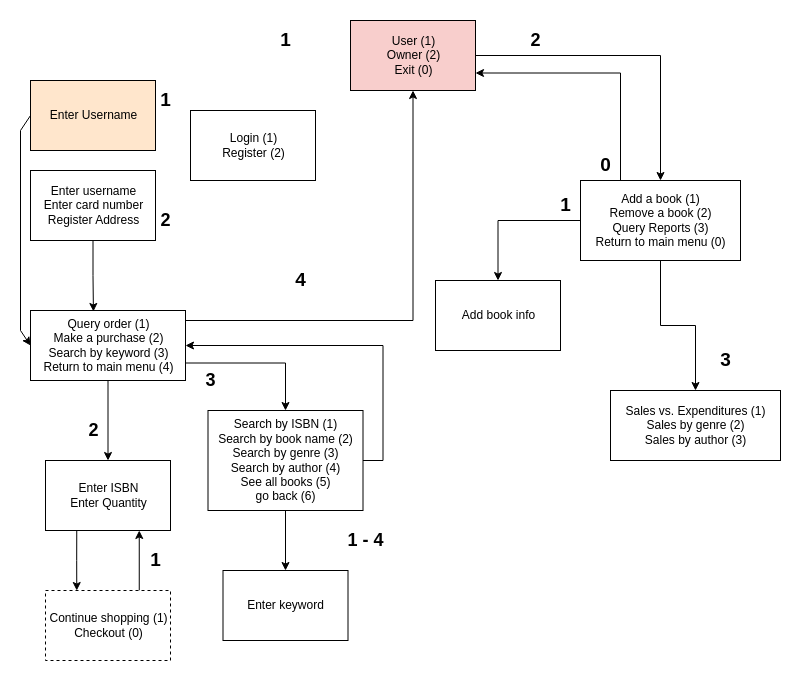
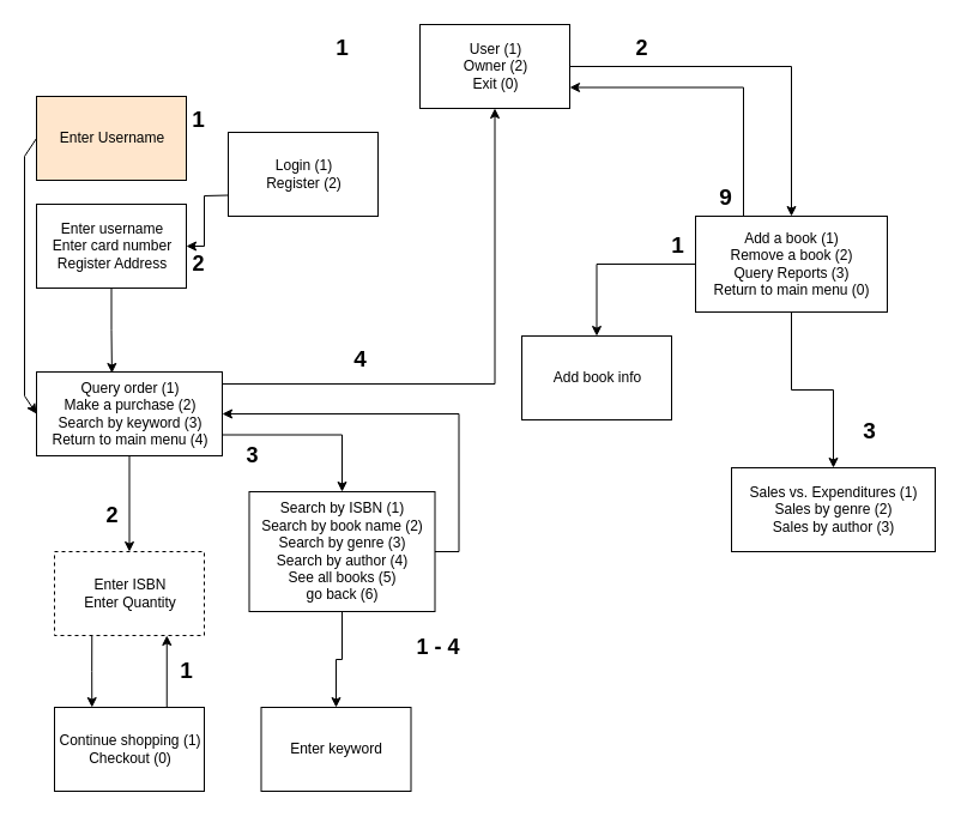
  <mxCell id="0" />
  <mxCell id="1" parent="0" />
  <mxCell id="2" style="edgeStyle=orthogonalEdgeStyle;rounded=0;orthogonalLoop=1;jettySize=auto;html=1;entryX=0.5;entryY=0;entryDx=0;entryDy=0;" edge="1" parent="1" source="3" target="9"><mxGeometry relative="1" as="geometry" /></mxCell>
- <mxCell id="3" value="User (1)&lt;br&gt;Owner (2)&lt;br&gt;Exit (0)" style="html=1;fillColor=#f8cecc;" vertex="1" parent="1"><mxGeometry x="350" y="20" width="125" height="70" as="geometry" /></mxCell>
+ <mxCell id="3" value="User (1)&lt;br&gt;Owner (2)&lt;br&gt;Exit (0)" style="html=1;" vertex="1" parent="1"><mxGeometry x="350" y="20" width="125" height="70" as="geometry" /></mxCell>
  <mxCell id="4" value="Login (1)&lt;br&gt;Register (2)" style="html=1;" vertex="1" parent="1"><mxGeometry x="190" y="110" width="125" height="70" as="geometry" /></mxCell>
  <mxCell id="5" value="&lt;b&gt;&lt;font style=&quot;font-size: 19px;&quot;&gt;1&lt;/font&gt;&lt;/b&gt;" style="text;html=1;align=center;verticalAlign=middle;resizable=0;points=[];autosize=1;strokeColor=none;fillColor=none;" vertex="1" parent="1"><mxGeometry x="270" y="20" width="30" height="40" as="geometry" /></mxCell>
  <mxCell id="6" style="edgeStyle=orthogonalEdgeStyle;rounded=0;orthogonalLoop=1;jettySize=auto;html=1;exitX=0;exitY=0.5;exitDx=0;exitDy=0;fontSize=14;entryX=0.5;entryY=0;entryDx=0;entryDy=0;" edge="1" parent="1" source="9" target="35"><mxGeometry relative="1" as="geometry"><mxPoint x="510" y="330" as="targetPoint" /></mxGeometry></mxCell>
  <mxCell id="7" style="edgeStyle=orthogonalEdgeStyle;rounded=0;orthogonalLoop=1;jettySize=auto;html=1;exitX=0.25;exitY=0;exitDx=0;exitDy=0;entryX=1;entryY=0.75;entryDx=0;entryDy=0;fontSize=14;" edge="1" parent="1" source="9" target="3"><mxGeometry relative="1" as="geometry" /></mxCell>
  <mxCell id="8" style="edgeStyle=orthogonalEdgeStyle;rounded=0;orthogonalLoop=1;jettySize=auto;html=1;entryX=0.5;entryY=0;entryDx=0;entryDy=0;fontSize=14;" edge="1" parent="1" source="9" target="38"><mxGeometry relative="1" as="geometry" /></mxCell>
  <mxCell id="9" value="Add a book (1)&lt;br&gt;Remove a book (2)&lt;br&gt;Query Reports (3)&lt;br&gt;Return to main menu (0)" style="html=1;" vertex="1" parent="1"><mxGeometry x="580" y="180" width="160" height="80" as="geometry" /></mxCell>
  <mxCell id="10" value="&lt;b&gt;&lt;font style=&quot;font-size: 18px;&quot;&gt;2&lt;/font&gt;&lt;/b&gt;" style="text;html=1;align=center;verticalAlign=middle;resizable=0;points=[];autosize=1;strokeColor=none;fillColor=none;" vertex="1" parent="1"><mxGeometry x="520" y="20" width="30" height="40" as="geometry" /></mxCell>
  <mxCell id="11" value="Enter Username" style="html=1;fillColor=#ffe6cc;" vertex="1" parent="1"><mxGeometry x="30" y="80" width="125" height="70" as="geometry" /></mxCell>
  <mxCell id="12" value="&lt;b&gt;&lt;font style=&quot;font-size: 19px;&quot;&gt;1&lt;/font&gt;&lt;/b&gt;" style="text;html=1;align=center;verticalAlign=middle;resizable=0;points=[];autosize=1;strokeColor=none;fillColor=none;" vertex="1" parent="1"><mxGeometry x="150" y="80" width="30" height="40" as="geometry" /></mxCell>
  <mxCell id="13" style="edgeStyle=orthogonalEdgeStyle;rounded=0;orthogonalLoop=1;jettySize=auto;html=1;entryX=0.406;entryY=0.014;entryDx=0;entryDy=0;entryPerimeter=0;fontSize=14;" edge="1" parent="1" source="14" target="19"><mxGeometry relative="1" as="geometry" /></mxCell>
  <mxCell id="14" value="Enter username&lt;br&gt;Enter card number&lt;br&gt;Register Address" style="html=1;" vertex="1" parent="1"><mxGeometry x="30" y="170" width="125" height="70" as="geometry" /></mxCell>
  <mxCell id="15" value="&lt;b&gt;&lt;font style=&quot;font-size: 18px;&quot;&gt;2&lt;/font&gt;&lt;/b&gt;" style="text;html=1;align=center;verticalAlign=middle;resizable=0;points=[];autosize=1;strokeColor=none;fillColor=none;" vertex="1" parent="1"><mxGeometry x="150" y="200" width="30" height="40" as="geometry" /></mxCell>
  <mxCell id="16" style="edgeStyle=orthogonalEdgeStyle;rounded=0;orthogonalLoop=1;jettySize=auto;html=1;entryX=0.5;entryY=1;entryDx=0;entryDy=0;fontSize=14;" edge="1" parent="1" source="19" target="3"><mxGeometry relative="1" as="geometry"><Array as="points"><mxPoint x="413" y="320" /></Array></mxGeometry></mxCell>
  <mxCell id="17" style="edgeStyle=orthogonalEdgeStyle;rounded=0;orthogonalLoop=1;jettySize=auto;html=1;exitX=1;exitY=0.75;exitDx=0;exitDy=0;entryX=0.5;entryY=0;entryDx=0;entryDy=0;fontSize=14;" edge="1" parent="1" source="19" target="31"><mxGeometry relative="1" as="geometry" /></mxCell>
  <mxCell id="18" style="edgeStyle=orthogonalEdgeStyle;rounded=0;orthogonalLoop=1;jettySize=auto;html=1;exitX=0.5;exitY=1;exitDx=0;exitDy=0;entryX=0.5;entryY=0;entryDx=0;entryDy=0;fontSize=14;" edge="1" parent="1" source="19" target="24"><mxGeometry relative="1" as="geometry" /></mxCell>
  <mxCell id="19" value="Query order (1)&lt;br&gt;Make a purchase (2)&lt;br&gt;Search by keyword (3)&lt;br&gt;Return to main menu (4)" style="html=1;" vertex="1" parent="1"><mxGeometry x="30" y="310" width="155" height="70" as="geometry" /></mxCell>
+ <mxCell id="20" value="" style="endArrow=classic;html=1;rounded=0;fontSize=14;exitX=0;exitY=0.75;exitDx=0;exitDy=0;entryX=1;entryY=0.5;entryDx=0;entryDy=0;" edge="1" parent="1" source="4" target="14"><mxGeometry width="50" height="50" relative="1" as="geometry"><mxPoint x="410" y="410" as="sourcePoint" /><mxPoint x="170" y="200" as="targetPoint" /><Array as="points"><mxPoint x="170" y="163" /><mxPoint x="170" y="205" /></Array></mxGeometry></mxCell>
  <mxCell id="21" value="" style="endArrow=classic;html=1;rounded=0;fontSize=14;exitX=0;exitY=0.5;exitDx=0;exitDy=0;entryX=0;entryY=0.5;entryDx=0;entryDy=0;" edge="1" parent="1" source="11" target="19"><mxGeometry width="50" height="50" relative="1" as="geometry"><mxPoint x="410" y="410" as="sourcePoint" /><mxPoint x="460" y="360" as="targetPoint" /><Array as="points"><mxPoint x="20" y="130" /><mxPoint x="20" y="330" /></Array></mxGeometry></mxCell>
- <mxCell id="22" value="&lt;b&gt;&lt;font style=&quot;font-size: 19px;&quot;&gt;4&lt;/font&gt;&lt;/b&gt;" style="text;html=1;align=center;verticalAlign=middle;resizable=0;points=[];autosize=1;strokeColor=none;fillColor=none;" vertex="1" parent="1"><mxGeometry x="285" y="260" width="30" height="40" as="geometry" /></mxCell>
+ <mxCell id="22" value="&lt;b&gt;&lt;font style=&quot;font-size: 19px;&quot;&gt;4&lt;/font&gt;&lt;/b&gt;" style="text;html=1;align=center;verticalAlign=middle;resizable=0;points=[];autosize=1;strokeColor=none;fillColor=none;" vertex="1" parent="1"><mxGeometry x="285" y="280" width="30" height="40" as="geometry" /></mxCell>
  <mxCell id="23" style="edgeStyle=orthogonalEdgeStyle;rounded=0;orthogonalLoop=1;jettySize=auto;html=1;exitX=0.25;exitY=1;exitDx=0;exitDy=0;entryX=0.25;entryY=0;entryDx=0;entryDy=0;fontSize=14;" edge="1" parent="1" source="24" target="27"><mxGeometry relative="1" as="geometry" /></mxCell>
- <mxCell id="24" value="Enter ISBN&lt;br&gt;Enter Quantity" style="html=1;" vertex="1" parent="1"><mxGeometry x="45" y="460" width="125" height="70" as="geometry" /></mxCell>
+ <mxCell id="24" value="Enter ISBN&lt;br&gt;Enter Quantity" style="html=1;dashed=1;" vertex="1" parent="1"><mxGeometry x="45" y="460" width="125" height="70" as="geometry" /></mxCell>
  <mxCell id="25" value="&lt;b&gt;&lt;font style=&quot;font-size: 18px;&quot;&gt;2&lt;/font&gt;&lt;/b&gt;" style="text;html=1;align=center;verticalAlign=middle;resizable=0;points=[];autosize=1;strokeColor=none;fillColor=none;" vertex="1" parent="1"><mxGeometry x="77.5" y="410" width="30" height="40" as="geometry" /></mxCell>
  <mxCell id="26" style="edgeStyle=orthogonalEdgeStyle;rounded=0;orthogonalLoop=1;jettySize=auto;html=1;exitX=0.75;exitY=0;exitDx=0;exitDy=0;entryX=0.75;entryY=1;entryDx=0;entryDy=0;fontSize=14;" edge="1" parent="1" source="27" target="24"><mxGeometry relative="1" as="geometry" /></mxCell>
- <mxCell id="27" value="Continue shopping (1)&lt;br&gt;Checkout (0)" style="html=1;dashed=1;" vertex="1" parent="1"><mxGeometry x="45" y="590" width="125" height="70" as="geometry" /></mxCell>
+ <mxCell id="27" value="Continue shopping (1)&lt;br&gt;Checkout (0)" style="html=1;" vertex="1" parent="1"><mxGeometry x="45" y="590" width="125" height="70" as="geometry" /></mxCell>
  <mxCell id="28" value="&lt;b&gt;&lt;font style=&quot;font-size: 19px;&quot;&gt;1&lt;/font&gt;&lt;/b&gt;" style="text;html=1;align=center;verticalAlign=middle;resizable=0;points=[];autosize=1;strokeColor=none;fillColor=none;" vertex="1" parent="1"><mxGeometry x="140" y="540" width="30" height="40" as="geometry" /></mxCell>
  <mxCell id="29" style="edgeStyle=orthogonalEdgeStyle;rounded=0;orthogonalLoop=1;jettySize=auto;html=1;exitX=1;exitY=0.5;exitDx=0;exitDy=0;entryX=1;entryY=0.5;entryDx=0;entryDy=0;fontSize=14;" edge="1" parent="1" source="31" target="19"><mxGeometry relative="1" as="geometry" /></mxCell>
  <mxCell id="30" style="edgeStyle=orthogonalEdgeStyle;rounded=0;orthogonalLoop=1;jettySize=auto;html=1;exitX=0.5;exitY=1;exitDx=0;exitDy=0;entryX=0.5;entryY=0;entryDx=0;entryDy=0;fontSize=14;" edge="1" parent="1" source="31" target="32"><mxGeometry relative="1" as="geometry" /></mxCell>
  <mxCell id="31" value="Search by ISBN (1)&lt;br&gt;Search by book name (2)&lt;br&gt;Search by genre (3)&lt;br&gt;Search by author (4)&lt;br&gt;See all books (5)&lt;br&gt;go back (6)" style="html=1;" vertex="1" parent="1"><mxGeometry x="207.5" y="410" width="155" height="100" as="geometry" /></mxCell>
- <mxCell id="32" value="Enter keyword" style="html=1;" vertex="1" parent="1"><mxGeometry x="222.5" y="570" width="125" height="70" as="geometry" /></mxCell>
+ <mxCell id="32" value="Enter keyword" style="html=1;" vertex="1" parent="1"><mxGeometry x="217.5" y="590" width="125" height="70" as="geometry" /></mxCell>
  <mxCell id="33" value="&lt;b&gt;&lt;font style=&quot;font-size: 18px;&quot;&gt;3&lt;/font&gt;&lt;/b&gt;" style="text;html=1;align=center;verticalAlign=middle;resizable=0;points=[];autosize=1;strokeColor=none;fillColor=none;" vertex="1" parent="1"><mxGeometry x="195" y="360" width="30" height="40" as="geometry" /></mxCell>
  <mxCell id="34" value="&lt;b&gt;&lt;font style=&quot;font-size: 18px;&quot;&gt;1 - 4&lt;/font&gt;&lt;/b&gt;" style="text;html=1;align=center;verticalAlign=middle;resizable=0;points=[];autosize=1;strokeColor=none;fillColor=none;" vertex="1" parent="1"><mxGeometry x="335" y="520" width="60" height="40" as="geometry" /></mxCell>
  <mxCell id="35" value="Add book info" style="html=1;" vertex="1" parent="1"><mxGeometry x="435" y="280" width="125" height="70" as="geometry" /></mxCell>
  <mxCell id="36" value="&lt;b&gt;&lt;font style=&quot;font-size: 19px;&quot;&gt;1&lt;/font&gt;&lt;/b&gt;" style="text;html=1;align=center;verticalAlign=middle;resizable=0;points=[];autosize=1;strokeColor=none;fillColor=none;" vertex="1" parent="1"><mxGeometry x="550" y="185" width="30" height="40" as="geometry" /></mxCell>
- <mxCell id="37" value="&lt;b&gt;&lt;font style=&quot;font-size: 19px;&quot;&gt;0&lt;/font&gt;&lt;/b&gt;" style="text;html=1;align=center;verticalAlign=middle;resizable=0;points=[];autosize=1;strokeColor=none;fillColor=none;" vertex="1" parent="1"><mxGeometry x="590" y="145" width="30" height="40" as="geometry" /></mxCell>
+ <mxCell id="37" value="&lt;b&gt;&lt;font style=&quot;font-size: 19px;&quot;&gt;9&lt;/font&gt;&lt;/b&gt;" style="text;html=1;align=center;verticalAlign=middle;resizable=0;points=[];autosize=1;strokeColor=none;fillColor=none;" vertex="1" parent="1"><mxGeometry x="590" y="145" width="30" height="40" as="geometry" /></mxCell>
  <mxCell id="38" value="Sales vs. Expenditures (1)&lt;br&gt;Sales by genre (2)&lt;br&gt;Sales by author (3)" style="html=1;" vertex="1" parent="1"><mxGeometry x="610" y="390" width="170" height="70" as="geometry" /></mxCell>
  <mxCell id="39" value="&lt;span style=&quot;font-size: 19px;&quot;&gt;&lt;b&gt;3&lt;/b&gt;&lt;/span&gt;" style="text;html=1;align=center;verticalAlign=middle;resizable=0;points=[];autosize=1;strokeColor=none;fillColor=none;" vertex="1" parent="1"><mxGeometry x="710" y="340" width="30" height="40" as="geometry" /></mxCell>
